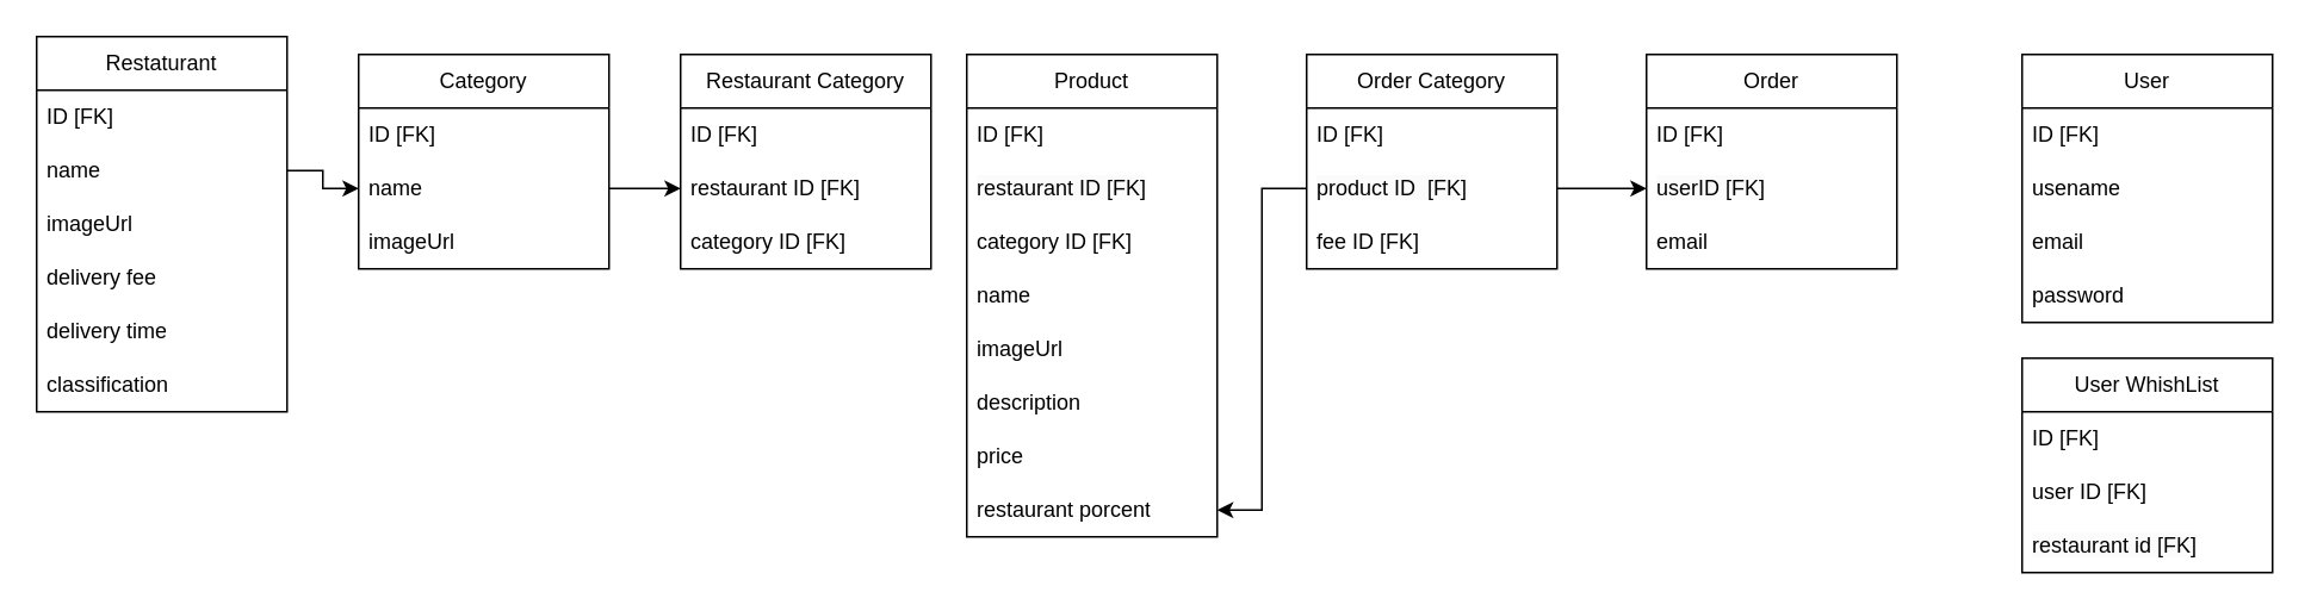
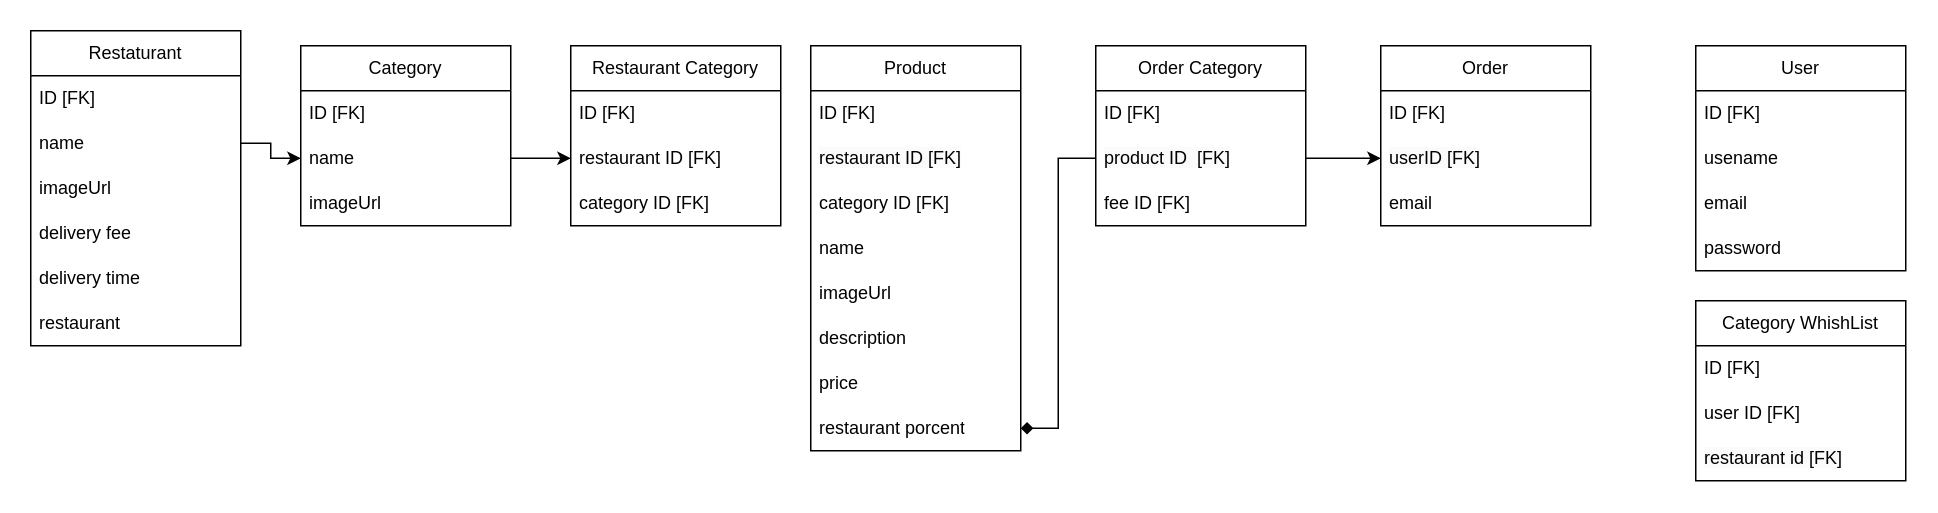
  <mxCell id="0" />
  <mxCell id="1" parent="0" />
  <mxCell id="2" value="Restaturant" style="swimlane;fontStyle=0;childLayout=stackLayout;horizontal=1;startSize=30;horizontalStack=0;resizeParent=1;resizeParentMax=0;resizeLast=0;collapsible=1;marginBottom=0;whiteSpace=wrap;html=1;" vertex="1" parent="1"><mxGeometry x="20" y="20" width="140" height="210" as="geometry" /></mxCell>
  <mxCell id="3" value="ID [FK]" style="text;strokeColor=none;fillColor=none;align=left;verticalAlign=middle;spacingLeft=4;spacingRight=4;overflow=hidden;points=[[0,0.5],[1,0.5]];portConstraint=eastwest;rotatable=0;whiteSpace=wrap;html=1;" vertex="1" parent="2"><mxGeometry y="30" width="140" height="30" as="geometry" /></mxCell>
  <mxCell id="4" value="name" style="text;strokeColor=none;fillColor=none;align=left;verticalAlign=middle;spacingLeft=4;spacingRight=4;overflow=hidden;points=[[0,0.5],[1,0.5]];portConstraint=eastwest;rotatable=0;whiteSpace=wrap;html=1;" vertex="1" parent="2"><mxGeometry y="60" width="140" height="30" as="geometry" /></mxCell>
  <mxCell id="5" value="imageUrl" style="text;strokeColor=none;fillColor=none;align=left;verticalAlign=middle;spacingLeft=4;spacingRight=4;overflow=hidden;points=[[0,0.5],[1,0.5]];portConstraint=eastwest;rotatable=0;whiteSpace=wrap;html=1;" vertex="1" parent="2"><mxGeometry y="90" width="140" height="30" as="geometry" /></mxCell>
  <mxCell id="6" value="delivery fee" style="text;strokeColor=none;fillColor=none;align=left;verticalAlign=middle;spacingLeft=4;spacingRight=4;overflow=hidden;points=[[0,0.5],[1,0.5]];portConstraint=eastwest;rotatable=0;whiteSpace=wrap;html=1;" vertex="1" parent="2"><mxGeometry y="120" width="140" height="30" as="geometry" /></mxCell>
  <mxCell id="7" value="delivery time" style="text;strokeColor=none;fillColor=none;align=left;verticalAlign=middle;spacingLeft=4;spacingRight=4;overflow=hidden;points=[[0,0.5],[1,0.5]];portConstraint=eastwest;rotatable=0;whiteSpace=wrap;html=1;" vertex="1" parent="2"><mxGeometry y="150" width="140" height="30" as="geometry" /></mxCell>
- <mxCell id="8" value="classification&amp;nbsp;" style="text;strokeColor=none;fillColor=none;align=left;verticalAlign=middle;spacingLeft=4;spacingRight=4;overflow=hidden;points=[[0,0.5],[1,0.5]];portConstraint=eastwest;rotatable=0;whiteSpace=wrap;html=1;" vertex="1" parent="2"><mxGeometry y="180" width="140" height="30" as="geometry" /></mxCell>
+ <mxCell id="8" value="restaurant&amp;nbsp;" style="text;strokeColor=none;fillColor=none;align=left;verticalAlign=middle;spacingLeft=4;spacingRight=4;overflow=hidden;points=[[0,0.5],[1,0.5]];portConstraint=eastwest;rotatable=0;whiteSpace=wrap;html=1;" vertex="1" parent="2"><mxGeometry y="180" width="140" height="30" as="geometry" /></mxCell>
  <mxCell id="9" value="Category" style="swimlane;fontStyle=0;childLayout=stackLayout;horizontal=1;startSize=30;horizontalStack=0;resizeParent=1;resizeParentMax=0;resizeLast=0;collapsible=1;marginBottom=0;whiteSpace=wrap;html=1;" vertex="1" parent="1"><mxGeometry x="200" y="30" width="140" height="120" as="geometry" /></mxCell>
  <mxCell id="10" value="ID [FK]" style="text;strokeColor=none;fillColor=none;align=left;verticalAlign=middle;spacingLeft=4;spacingRight=4;overflow=hidden;points=[[0,0.5],[1,0.5]];portConstraint=eastwest;rotatable=0;whiteSpace=wrap;html=1;" vertex="1" parent="9"><mxGeometry y="30" width="140" height="30" as="geometry" /></mxCell>
  <mxCell id="11" value="name" style="text;strokeColor=none;fillColor=none;align=left;verticalAlign=middle;spacingLeft=4;spacingRight=4;overflow=hidden;points=[[0,0.5],[1,0.5]];portConstraint=eastwest;rotatable=0;whiteSpace=wrap;html=1;" vertex="1" parent="9"><mxGeometry y="60" width="140" height="30" as="geometry" /></mxCell>
  <mxCell id="12" value="imageUrl" style="text;strokeColor=none;fillColor=none;align=left;verticalAlign=middle;spacingLeft=4;spacingRight=4;overflow=hidden;points=[[0,0.5],[1,0.5]];portConstraint=eastwest;rotatable=0;whiteSpace=wrap;html=1;" vertex="1" parent="9"><mxGeometry y="90" width="140" height="30" as="geometry" /></mxCell>
  <mxCell id="13" value="Restaurant Category" style="swimlane;fontStyle=0;childLayout=stackLayout;horizontal=1;startSize=30;horizontalStack=0;resizeParent=1;resizeParentMax=0;resizeLast=0;collapsible=1;marginBottom=0;whiteSpace=wrap;html=1;" vertex="1" parent="1"><mxGeometry x="380" y="30" width="140" height="120" as="geometry" /></mxCell>
  <mxCell id="14" value="ID [FK]" style="text;strokeColor=none;fillColor=none;align=left;verticalAlign=middle;spacingLeft=4;spacingRight=4;overflow=hidden;points=[[0,0.5],[1,0.5]];portConstraint=eastwest;rotatable=0;whiteSpace=wrap;html=1;" vertex="1" parent="13"><mxGeometry y="30" width="140" height="30" as="geometry" /></mxCell>
  <mxCell id="15" value="restaurant ID [FK]" style="text;strokeColor=none;fillColor=none;align=left;verticalAlign=middle;spacingLeft=4;spacingRight=4;overflow=hidden;points=[[0,0.5],[1,0.5]];portConstraint=eastwest;rotatable=0;whiteSpace=wrap;html=1;" vertex="1" parent="13"><mxGeometry y="60" width="140" height="30" as="geometry" /></mxCell>
  <mxCell id="16" value="category ID [FK]" style="text;strokeColor=none;fillColor=none;align=left;verticalAlign=middle;spacingLeft=4;spacingRight=4;overflow=hidden;points=[[0,0.5],[1,0.5]];portConstraint=eastwest;rotatable=0;whiteSpace=wrap;html=1;" vertex="1" parent="13"><mxGeometry y="90" width="140" height="30" as="geometry" /></mxCell>
  <mxCell id="17" value="Product" style="swimlane;fontStyle=0;childLayout=stackLayout;horizontal=1;startSize=30;horizontalStack=0;resizeParent=1;resizeParentMax=0;resizeLast=0;collapsible=1;marginBottom=0;whiteSpace=wrap;html=1;" vertex="1" parent="1"><mxGeometry x="540" y="30" width="140" height="270" as="geometry" /></mxCell>
  <mxCell id="18" value="ID [FK]" style="text;strokeColor=none;fillColor=none;align=left;verticalAlign=middle;spacingLeft=4;spacingRight=4;overflow=hidden;points=[[0,0.5],[1,0.5]];portConstraint=eastwest;rotatable=0;whiteSpace=wrap;html=1;" vertex="1" parent="17"><mxGeometry y="30" width="140" height="30" as="geometry" /></mxCell>
  <mxCell id="19" value="&lt;span style=&quot;color: rgb(0, 0, 0); font-family: Helvetica; font-size: 12px; font-style: normal; font-variant-ligatures: normal; font-variant-caps: normal; font-weight: 400; letter-spacing: normal; orphans: 2; text-align: left; text-indent: 0px; text-transform: none; widows: 2; word-spacing: 0px; -webkit-text-stroke-width: 0px; white-space: normal; background-color: rgb(251, 251, 251); text-decoration-thickness: initial; text-decoration-style: initial; text-decoration-color: initial; display: inline !important; float: none;&quot;&gt;restaurant ID [FK]&lt;/span&gt;" style="text;strokeColor=none;fillColor=none;align=left;verticalAlign=middle;spacingLeft=4;spacingRight=4;overflow=hidden;points=[[0,0.5],[1,0.5]];portConstraint=eastwest;rotatable=0;whiteSpace=wrap;html=1;" vertex="1" parent="17"><mxGeometry y="60" width="140" height="30" as="geometry" /></mxCell>
  <mxCell id="20" value="category ID [FK]" style="text;strokeColor=none;fillColor=none;align=left;verticalAlign=middle;spacingLeft=4;spacingRight=4;overflow=hidden;points=[[0,0.5],[1,0.5]];portConstraint=eastwest;rotatable=0;whiteSpace=wrap;html=1;" vertex="1" parent="17"><mxGeometry y="90" width="140" height="30" as="geometry" /></mxCell>
  <mxCell id="21" value="name" style="text;strokeColor=none;fillColor=none;align=left;verticalAlign=middle;spacingLeft=4;spacingRight=4;overflow=hidden;points=[[0,0.5],[1,0.5]];portConstraint=eastwest;rotatable=0;whiteSpace=wrap;html=1;" vertex="1" parent="17"><mxGeometry y="120" width="140" height="30" as="geometry" /></mxCell>
  <mxCell id="22" value="imageUrl" style="text;strokeColor=none;fillColor=none;align=left;verticalAlign=middle;spacingLeft=4;spacingRight=4;overflow=hidden;points=[[0,0.5],[1,0.5]];portConstraint=eastwest;rotatable=0;whiteSpace=wrap;html=1;" vertex="1" parent="17"><mxGeometry y="150" width="140" height="30" as="geometry" /></mxCell>
  <mxCell id="23" value="description" style="text;strokeColor=none;fillColor=none;align=left;verticalAlign=middle;spacingLeft=4;spacingRight=4;overflow=hidden;points=[[0,0.5],[1,0.5]];portConstraint=eastwest;rotatable=0;whiteSpace=wrap;html=1;" vertex="1" parent="17"><mxGeometry y="180" width="140" height="30" as="geometry" /></mxCell>
  <mxCell id="24" value="price" style="text;strokeColor=none;fillColor=none;align=left;verticalAlign=middle;spacingLeft=4;spacingRight=4;overflow=hidden;points=[[0,0.5],[1,0.5]];portConstraint=eastwest;rotatable=0;whiteSpace=wrap;html=1;" vertex="1" parent="17"><mxGeometry y="210" width="140" height="30" as="geometry" /></mxCell>
  <mxCell id="25" value="restaurant porcent" style="text;strokeColor=none;fillColor=none;align=left;verticalAlign=middle;spacingLeft=4;spacingRight=4;overflow=hidden;points=[[0,0.5],[1,0.5]];portConstraint=eastwest;rotatable=0;whiteSpace=wrap;html=1;" vertex="1" parent="17"><mxGeometry y="240" width="140" height="30" as="geometry" /></mxCell>
  <mxCell id="26" style="edgeStyle=orthogonalEdgeStyle;rounded=0;orthogonalLoop=1;jettySize=auto;html=1;exitX=1;exitY=0.5;exitDx=0;exitDy=0;" edge="1" parent="1" source="4" target="11"><mxGeometry relative="1" as="geometry" /></mxCell>
  <mxCell id="27" style="edgeStyle=orthogonalEdgeStyle;rounded=0;orthogonalLoop=1;jettySize=auto;html=1;entryX=0;entryY=0.5;entryDx=0;entryDy=0;" edge="1" parent="1" source="11" target="15"><mxGeometry relative="1" as="geometry" /></mxCell>
  <mxCell id="28" value="Order" style="swimlane;fontStyle=0;childLayout=stackLayout;horizontal=1;startSize=30;horizontalStack=0;resizeParent=1;resizeParentMax=0;resizeLast=0;collapsible=1;marginBottom=0;whiteSpace=wrap;html=1;" vertex="1" parent="1"><mxGeometry x="920" y="30" width="140" height="120" as="geometry" /></mxCell>
  <mxCell id="29" value="ID [FK]" style="text;strokeColor=none;fillColor=none;align=left;verticalAlign=middle;spacingLeft=4;spacingRight=4;overflow=hidden;points=[[0,0.5],[1,0.5]];portConstraint=eastwest;rotatable=0;whiteSpace=wrap;html=1;" vertex="1" parent="28"><mxGeometry y="30" width="140" height="30" as="geometry" /></mxCell>
  <mxCell id="30" value="&lt;span style=&quot;color: rgb(0, 0, 0); font-family: Helvetica; font-size: 12px; font-style: normal; font-variant-ligatures: normal; font-variant-caps: normal; font-weight: 400; letter-spacing: normal; orphans: 2; text-align: left; text-indent: 0px; text-transform: none; widows: 2; word-spacing: 0px; -webkit-text-stroke-width: 0px; white-space: normal; background-color: rgb(251, 251, 251); text-decoration-thickness: initial; text-decoration-style: initial; text-decoration-color: initial; display: inline !important; float: none;&quot;&gt;userID [FK]&lt;/span&gt;" style="text;strokeColor=none;fillColor=none;align=left;verticalAlign=middle;spacingLeft=4;spacingRight=4;overflow=hidden;points=[[0,0.5],[1,0.5]];portConstraint=eastwest;rotatable=0;whiteSpace=wrap;html=1;" vertex="1" parent="28"><mxGeometry y="60" width="140" height="30" as="geometry" /></mxCell>
  <mxCell id="31" value="email" style="text;strokeColor=none;fillColor=none;align=left;verticalAlign=middle;spacingLeft=4;spacingRight=4;overflow=hidden;points=[[0,0.5],[1,0.5]];portConstraint=eastwest;rotatable=0;whiteSpace=wrap;html=1;" vertex="1" parent="28"><mxGeometry y="90" width="140" height="30" as="geometry" /></mxCell>
  <mxCell id="32" value="User" style="swimlane;fontStyle=0;childLayout=stackLayout;horizontal=1;startSize=30;horizontalStack=0;resizeParent=1;resizeParentMax=0;resizeLast=0;collapsible=1;marginBottom=0;whiteSpace=wrap;html=1;" vertex="1" parent="1"><mxGeometry x="1130" y="30" width="140" height="150" as="geometry" /></mxCell>
  <mxCell id="33" value="ID [FK]" style="text;strokeColor=none;fillColor=none;align=left;verticalAlign=middle;spacingLeft=4;spacingRight=4;overflow=hidden;points=[[0,0.5],[1,0.5]];portConstraint=eastwest;rotatable=0;whiteSpace=wrap;html=1;" vertex="1" parent="32"><mxGeometry y="30" width="140" height="30" as="geometry" /></mxCell>
  <mxCell id="34" value="usename" style="text;strokeColor=none;fillColor=none;align=left;verticalAlign=middle;spacingLeft=4;spacingRight=4;overflow=hidden;points=[[0,0.5],[1,0.5]];portConstraint=eastwest;rotatable=0;whiteSpace=wrap;html=1;" vertex="1" parent="32"><mxGeometry y="60" width="140" height="30" as="geometry" /></mxCell>
  <mxCell id="35" value="email" style="text;strokeColor=none;fillColor=none;align=left;verticalAlign=middle;spacingLeft=4;spacingRight=4;overflow=hidden;points=[[0,0.5],[1,0.5]];portConstraint=eastwest;rotatable=0;whiteSpace=wrap;html=1;" vertex="1" parent="32"><mxGeometry y="90" width="140" height="30" as="geometry" /></mxCell>
  <mxCell id="36" value="password" style="text;strokeColor=none;fillColor=none;align=left;verticalAlign=middle;spacingLeft=4;spacingRight=4;overflow=hidden;points=[[0,0.5],[1,0.5]];portConstraint=eastwest;rotatable=0;whiteSpace=wrap;html=1;" vertex="1" parent="32"><mxGeometry y="120" width="140" height="30" as="geometry" /></mxCell>
  <mxCell id="37" value="Order Category" style="swimlane;fontStyle=0;childLayout=stackLayout;horizontal=1;startSize=30;horizontalStack=0;resizeParent=1;resizeParentMax=0;resizeLast=0;collapsible=1;marginBottom=0;whiteSpace=wrap;html=1;" vertex="1" parent="1"><mxGeometry x="730" y="30" width="140" height="120" as="geometry" /></mxCell>
  <mxCell id="38" value="ID [FK]" style="text;strokeColor=none;fillColor=none;align=left;verticalAlign=middle;spacingLeft=4;spacingRight=4;overflow=hidden;points=[[0,0.5],[1,0.5]];portConstraint=eastwest;rotatable=0;whiteSpace=wrap;html=1;" vertex="1" parent="37"><mxGeometry y="30" width="140" height="30" as="geometry" /></mxCell>
  <mxCell id="39" value="&lt;span style=&quot;color: rgb(0, 0, 0); font-family: Helvetica; font-size: 12px; font-style: normal; font-variant-ligatures: normal; font-variant-caps: normal; font-weight: 400; letter-spacing: normal; orphans: 2; text-align: left; text-indent: 0px; text-transform: none; widows: 2; word-spacing: 0px; -webkit-text-stroke-width: 0px; white-space: normal; background-color: rgb(251, 251, 251); text-decoration-thickness: initial; text-decoration-style: initial; text-decoration-color: initial; display: inline !important; float: none;&quot;&gt;product ID&amp;nbsp; [FK]&lt;/span&gt;" style="text;strokeColor=none;fillColor=none;align=left;verticalAlign=middle;spacingLeft=4;spacingRight=4;overflow=hidden;points=[[0,0.5],[1,0.5]];portConstraint=eastwest;rotatable=0;whiteSpace=wrap;html=1;" vertex="1" parent="37"><mxGeometry y="60" width="140" height="30" as="geometry" /></mxCell>
  <mxCell id="40" value="fee ID [FK]" style="text;strokeColor=none;fillColor=none;align=left;verticalAlign=middle;spacingLeft=4;spacingRight=4;overflow=hidden;points=[[0,0.5],[1,0.5]];portConstraint=eastwest;rotatable=0;whiteSpace=wrap;html=1;" vertex="1" parent="37"><mxGeometry y="90" width="140" height="30" as="geometry" /></mxCell>
- <mxCell id="41" style="edgeStyle=orthogonalEdgeStyle;rounded=0;orthogonalLoop=1;jettySize=auto;html=1;" edge="1" parent="1" source="39" target="25"><mxGeometry relative="1" as="geometry" /></mxCell>
+ <mxCell id="41" style="edgeStyle=orthogonalEdgeStyle;rounded=0;orthogonalLoop=1;jettySize=auto;html=1;endArrow=diamond;" edge="1" parent="1" source="39" target="25"><mxGeometry relative="1" as="geometry" /></mxCell>
  <mxCell id="42" style="edgeStyle=orthogonalEdgeStyle;rounded=0;orthogonalLoop=1;jettySize=auto;html=1;entryX=0;entryY=0.5;entryDx=0;entryDy=0;" edge="1" parent="1" source="39" target="30"><mxGeometry relative="1" as="geometry"><mxPoint x="910" y="110" as="targetPoint" /></mxGeometry></mxCell>
- <mxCell id="43" value="User WhishList" style="swimlane;fontStyle=0;childLayout=stackLayout;horizontal=1;startSize=30;horizontalStack=0;resizeParent=1;resizeParentMax=0;resizeLast=0;collapsible=1;marginBottom=0;whiteSpace=wrap;html=1;" vertex="1" parent="1"><mxGeometry x="1130" y="200" width="140" height="120" as="geometry" /></mxCell>
+ <mxCell id="43" value="Category WhishList" style="swimlane;fontStyle=0;childLayout=stackLayout;horizontal=1;startSize=30;horizontalStack=0;resizeParent=1;resizeParentMax=0;resizeLast=0;collapsible=1;marginBottom=0;whiteSpace=wrap;html=1;" vertex="1" parent="1"><mxGeometry x="1130" y="200" width="140" height="120" as="geometry" /></mxCell>
  <mxCell id="44" value="ID [FK]" style="text;strokeColor=none;fillColor=none;align=left;verticalAlign=middle;spacingLeft=4;spacingRight=4;overflow=hidden;points=[[0,0.5],[1,0.5]];portConstraint=eastwest;rotatable=0;whiteSpace=wrap;html=1;" vertex="1" parent="43"><mxGeometry y="30" width="140" height="30" as="geometry" /></mxCell>
  <mxCell id="45" value="user ID [FK]" style="text;strokeColor=none;fillColor=none;align=left;verticalAlign=middle;spacingLeft=4;spacingRight=4;overflow=hidden;points=[[0,0.5],[1,0.5]];portConstraint=eastwest;rotatable=0;whiteSpace=wrap;html=1;" vertex="1" parent="43"><mxGeometry y="60" width="140" height="30" as="geometry" /></mxCell>
  <mxCell id="46" value="&lt;span style=&quot;color: rgb(0, 0, 0); font-family: Helvetica; font-size: 12px; font-style: normal; font-variant-ligatures: normal; font-variant-caps: normal; font-weight: 400; letter-spacing: normal; orphans: 2; text-align: left; text-indent: 0px; text-transform: none; widows: 2; word-spacing: 0px; -webkit-text-stroke-width: 0px; white-space: normal; background-color: rgb(251, 251, 251); text-decoration-thickness: initial; text-decoration-style: initial; text-decoration-color: initial; display: inline !important; float: none;&quot;&gt;restaurant id [FK]&lt;/span&gt;" style="text;strokeColor=none;fillColor=none;align=left;verticalAlign=middle;spacingLeft=4;spacingRight=4;overflow=hidden;points=[[0,0.5],[1,0.5]];portConstraint=eastwest;rotatable=0;whiteSpace=wrap;html=1;" vertex="1" parent="43"><mxGeometry y="90" width="140" height="30" as="geometry" /></mxCell>
